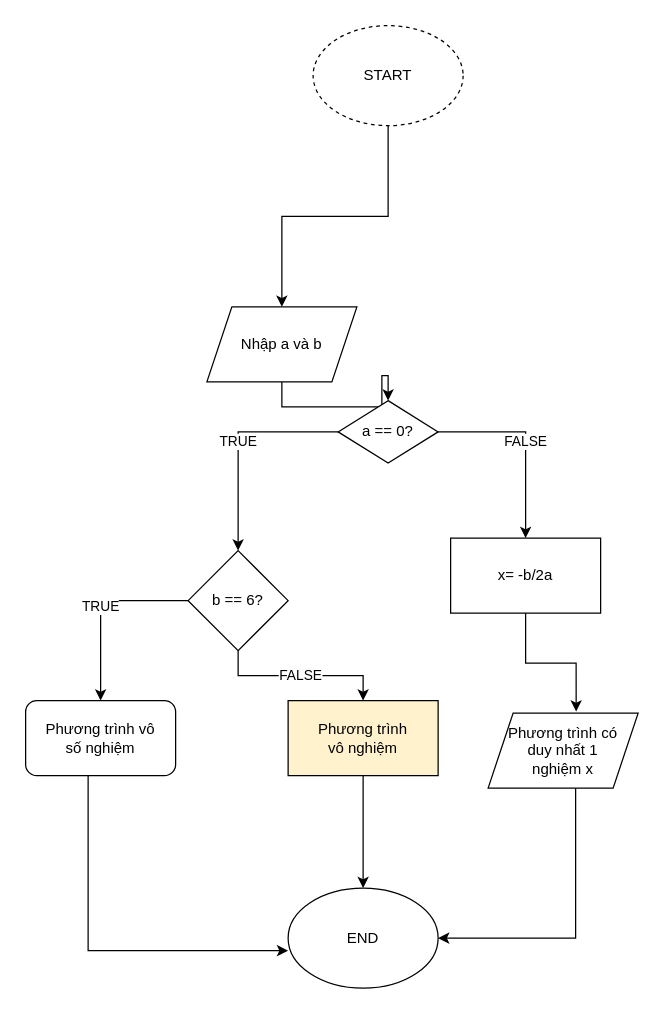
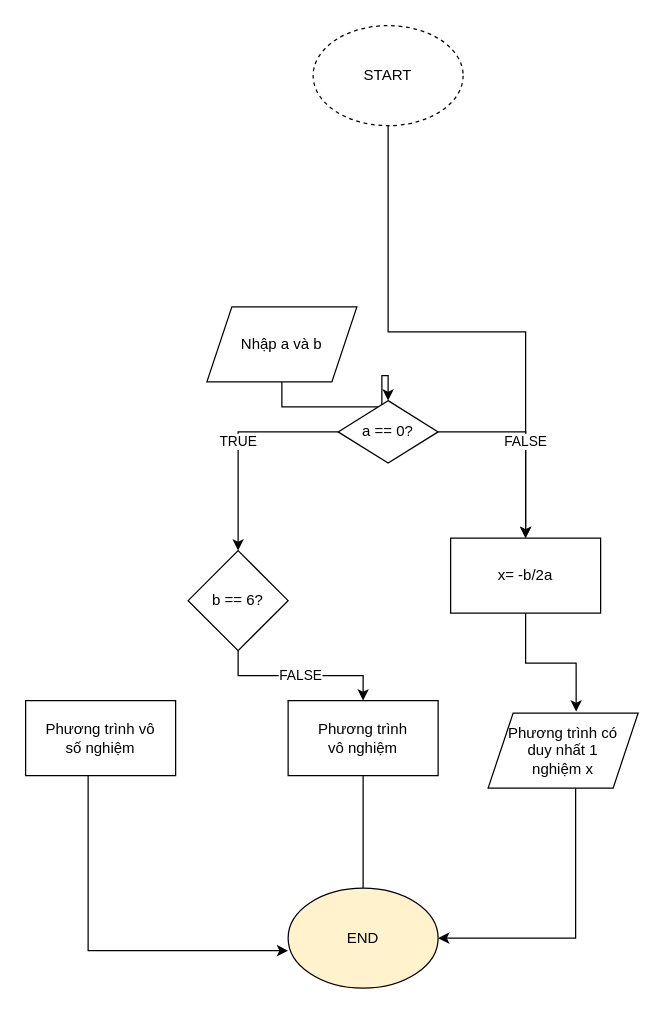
  <mxCell id="0" />
  <mxCell id="1" parent="0" />
- <mxCell id="2" value="" style="edgeStyle=orthogonalEdgeStyle;rounded=0;orthogonalLoop=1;jettySize=auto;html=1;" edge="1" parent="1" source="3" target="5"><mxGeometry relative="1" as="geometry" /></mxCell>
+ <mxCell id="2" value="" style="edgeStyle=orthogonalEdgeStyle;rounded=0;orthogonalLoop=1;jettySize=auto;html=1;" edge="1" parent="1" source="3" target="12"><mxGeometry relative="1" as="geometry" /></mxCell>
  <mxCell id="3" value="START" style="ellipse;whiteSpace=wrap;html=1;dashed=1;" vertex="1" parent="1"><mxGeometry x="250" y="20" width="120" height="80" as="geometry" /></mxCell>
  <mxCell id="4" value="" style="edgeStyle=orthogonalEdgeStyle;rounded=0;orthogonalLoop=1;jettySize=auto;html=1;" edge="1" parent="1" source="5" target="8"><mxGeometry relative="1" as="geometry" /></mxCell>
  <mxCell id="5" value="Nhập a và b" style="shape=parallelogram;perimeter=parallelogramPerimeter;whiteSpace=wrap;html=1;fixedSize=1;" vertex="1" parent="1"><mxGeometry x="165" y="245" width="120" height="60" as="geometry" /></mxCell>
  <mxCell id="6" value="TRUE" style="edgeStyle=orthogonalEdgeStyle;rounded=0;orthogonalLoop=1;jettySize=auto;html=1;" edge="1" parent="1" source="8" target="11"><mxGeometry relative="1" as="geometry" /></mxCell>
  <mxCell id="7" value="FALSE" style="edgeStyle=orthogonalEdgeStyle;rounded=0;orthogonalLoop=1;jettySize=auto;html=1;" edge="1" parent="1" source="8" target="12"><mxGeometry relative="1" as="geometry" /></mxCell>
  <mxCell id="8" value="a == 0?" style="rhombus;whiteSpace=wrap;html=1;" vertex="1" parent="1"><mxGeometry x="270" y="320" width="80" height="50" as="geometry" /></mxCell>
- <mxCell id="9" value="TRUE" style="edgeStyle=orthogonalEdgeStyle;rounded=0;orthogonalLoop=1;jettySize=auto;html=1;" edge="1" parent="1" source="11" target="13"><mxGeometry relative="1" as="geometry" /></mxCell>
  <mxCell id="10" value="FALSE" style="edgeStyle=orthogonalEdgeStyle;rounded=0;orthogonalLoop=1;jettySize=auto;html=1;" edge="1" parent="1" source="11" target="15"><mxGeometry relative="1" as="geometry" /></mxCell>
  <mxCell id="11" value="b == 6?" style="rhombus;whiteSpace=wrap;html=1;" vertex="1" parent="1"><mxGeometry x="150" y="440" width="80" height="80" as="geometry" /></mxCell>
  <mxCell id="12" value="x= -b/2a" style="whiteSpace=wrap;html=1;" vertex="1" parent="1"><mxGeometry x="360" y="430" width="120" height="60" as="geometry" /></mxCell>
- <mxCell id="13" value="Phương trình vô&lt;br&gt;số nghiệm" style="whiteSpace=wrap;html=1;rounded=1;" vertex="1" parent="1"><mxGeometry x="20" y="560" width="120" height="60" as="geometry" /></mxCell>
- <mxCell id="14" style="edgeStyle=orthogonalEdgeStyle;rounded=0;orthogonalLoop=1;jettySize=auto;html=1;entryX=0.5;entryY=0;entryDx=0;entryDy=0;" edge="1" parent="1" source="15" target="19"><mxGeometry relative="1" as="geometry" /></mxCell>
- <mxCell id="15" value="Phương trình&lt;br&gt;vô nghiệm" style="whiteSpace=wrap;html=1;fillColor=#fff2cc;" vertex="1" parent="1"><mxGeometry x="230" y="560" width="120" height="60" as="geometry" /></mxCell>
+ <mxCell id="13" value="Phương trình vô&lt;br&gt;số nghiệm" style="whiteSpace=wrap;html=1;" vertex="1" parent="1"><mxGeometry x="20" y="560" width="120" height="60" as="geometry" /></mxCell>
+ <mxCell id="14" style="edgeStyle=orthogonalEdgeStyle;rounded=0;orthogonalLoop=1;jettySize=auto;html=1;entryX=0.5;entryY=0;entryDx=0;entryDy=0;endArrow=none;" edge="1" parent="1" source="15" target="19"><mxGeometry relative="1" as="geometry" /></mxCell>
+ <mxCell id="15" value="Phương trình&lt;br&gt;vô nghiệm" style="whiteSpace=wrap;html=1;" vertex="1" parent="1"><mxGeometry x="230" y="560" width="120" height="60" as="geometry" /></mxCell>
  <mxCell id="16" style="edgeStyle=orthogonalEdgeStyle;rounded=0;orthogonalLoop=1;jettySize=auto;html=1;entryX=1;entryY=0.5;entryDx=0;entryDy=0;" edge="1" parent="1" source="17" target="19"><mxGeometry relative="1" as="geometry"><mxPoint x="360" y="750" as="targetPoint" /><Array as="points"><mxPoint x="460" y="750" /></Array></mxGeometry></mxCell>
  <mxCell id="17" value="Phương trình có&lt;br&gt;duy nhất 1 &lt;br&gt;nghiệm x" style="shape=parallelogram;perimeter=parallelogramPerimeter;whiteSpace=wrap;html=1;fixedSize=1;" vertex="1" parent="1"><mxGeometry x="390" y="570" width="120" height="60" as="geometry" /></mxCell>
  <mxCell id="18" style="edgeStyle=orthogonalEdgeStyle;rounded=0;orthogonalLoop=1;jettySize=auto;html=1;entryX=0.587;entryY=-0.02;entryDx=0;entryDy=0;entryPerimeter=0;" edge="1" parent="1" source="12" target="17"><mxGeometry relative="1" as="geometry" /></mxCell>
- <mxCell id="19" value="END" style="ellipse;whiteSpace=wrap;html=1;" vertex="1" parent="1"><mxGeometry x="230" y="710" width="120" height="80" as="geometry" /></mxCell>
+ <mxCell id="19" value="END" style="ellipse;whiteSpace=wrap;html=1;fillColor=#fff2cc;" vertex="1" parent="1"><mxGeometry x="230" y="710" width="120" height="80" as="geometry" /></mxCell>
  <mxCell id="20" style="edgeStyle=orthogonalEdgeStyle;rounded=0;orthogonalLoop=1;jettySize=auto;html=1;entryX=0;entryY=0.625;entryDx=0;entryDy=0;entryPerimeter=0;" edge="1" parent="1" source="13" target="19"><mxGeometry relative="1" as="geometry"><Array as="points"><mxPoint x="70" y="760" /></Array></mxGeometry></mxCell>
